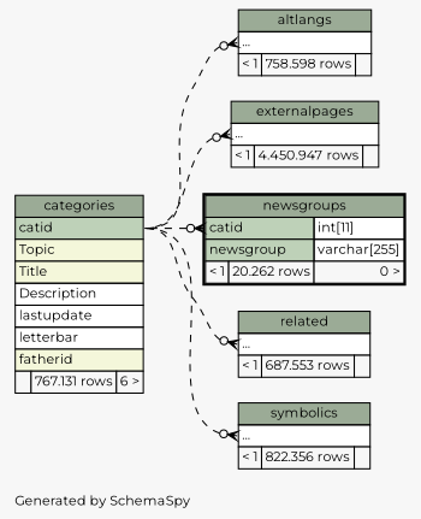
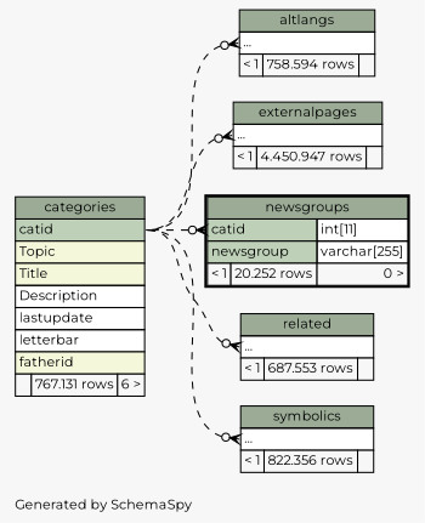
  digraph {
    bgcolor="#f7f7f7"
    fontname=Montserrat
    fontsize=11
    label="\nGenerated by SchemaSpy"
    labeljust=l
    nodesep=0.18
    rankdir=RL
    ranksep=0.46
    node [fontname=Montserrat fontsize=11 shape=plaintext]
    edge [arrowhead=none arrowsize=0.8 arrowtail=crowodot dir=back fontname=Montserrat headport="catid:e" style=dashed tailport="elipses:w"]
    n1 [label=<     <TABLE BORDER="0" CELLBORDER="1" CELLSPACING="0" BGCOLOR="#ffffff">       <TR><TD COLSPAN="3" BGCOLOR="#9bab96" ALIGN="CENTER">categories</TD></TR>       <TR><TD PORT="catid" COLSPAN="3" BGCOLOR="#bed1b8" ALIGN="LEFT">catid</TD></TR>       <TR><TD PORT="Topic" COLSPAN="3" BGCOLOR="#f4f7da" ALIGN="LEFT">Topic</TD></TR>       <TR><TD PORT="Title" COLSPAN="3" BGCOLOR="#f4f7da" ALIGN="LEFT">Title</TD></TR>       <TR><TD PORT="Description" COLSPAN="3" ALIGN="LEFT">Description</TD></TR>       <TR><TD PORT="lastupdate" COLSPAN="3" ALIGN="LEFT">lastupdate</TD></TR>       <TR><TD PORT="letterbar" COLSPAN="3" ALIGN="LEFT">letterbar</TD></TR>       <TR><TD PORT="fatherid" COLSPAN="3" BGCOLOR="#f4f7da" ALIGN="LEFT">fatherid</TD></TR>       <TR><TD ALIGN="LEFT" BGCOLOR="#f7f7f7">  </TD><TD ALIGN="RIGHT" BGCOLOR="#f7f7f7">767.131 rows</TD><TD ALIGN="RIGHT" BGCOLOR="#f7f7f7">6 &gt;</TD></TR>     </TABLE>>]
-   n2 [label=<     <TABLE BORDER="0" CELLBORDER="1" CELLSPACING="0" BGCOLOR="#ffffff">       <TR><TD COLSPAN="3" BGCOLOR="#9bab96" ALIGN="CENTER">altlangs</TD></TR>       <TR><TD PORT="elipses" COLSPAN="3" ALIGN="LEFT">...</TD></TR>       <TR><TD ALIGN="LEFT" BGCOLOR="#f7f7f7">&lt; 1</TD><TD ALIGN="RIGHT" BGCOLOR="#f7f7f7">758.598 rows</TD><TD ALIGN="RIGHT" BGCOLOR="#f7f7f7">  </TD></TR>     </TABLE>>]
+   n2 [label=<     <TABLE BORDER="0" CELLBORDER="1" CELLSPACING="0" BGCOLOR="#ffffff">       <TR><TD COLSPAN="3" BGCOLOR="#9bab96" ALIGN="CENTER">altlangs</TD></TR>       <TR><TD PORT="elipses" COLSPAN="3" ALIGN="LEFT">...</TD></TR>       <TR><TD ALIGN="LEFT" BGCOLOR="#f7f7f7">&lt; 1</TD><TD ALIGN="RIGHT" BGCOLOR="#f7f7f7">758.594 rows</TD><TD ALIGN="RIGHT" BGCOLOR="#f7f7f7">  </TD></TR>     </TABLE>>]
    n3 [label=<     <TABLE BORDER="0" CELLBORDER="1" CELLSPACING="0" BGCOLOR="#ffffff">       <TR><TD COLSPAN="3" BGCOLOR="#9bab96" ALIGN="CENTER">externalpages</TD></TR>       <TR><TD PORT="elipses" COLSPAN="3" ALIGN="LEFT">...</TD></TR>       <TR><TD ALIGN="LEFT" BGCOLOR="#f7f7f7">&lt; 1</TD><TD ALIGN="RIGHT" BGCOLOR="#f7f7f7">4.450.947 rows</TD><TD ALIGN="RIGHT" BGCOLOR="#f7f7f7">  </TD></TR>     </TABLE>>]
-   n4 [label=<     <TABLE BORDER="2" CELLBORDER="1" CELLSPACING="0" BGCOLOR="#ffffff">       <TR><TD COLSPAN="3" BGCOLOR="#9bab96" ALIGN="CENTER">newsgroups</TD></TR>       <TR><TD PORT="catid" COLSPAN="2" BGCOLOR="#bed1b8" ALIGN="LEFT">catid</TD><TD PORT="catid.type" ALIGN="LEFT">int[11]</TD></TR>       <TR><TD PORT="newsgroup" COLSPAN="2" BGCOLOR="#bed1b8" ALIGN="LEFT">newsgroup</TD><TD PORT="newsgroup.type" ALIGN="LEFT">varchar[255]</TD></TR>       <TR><TD ALIGN="LEFT" BGCOLOR="#f7f7f7">&lt; 1</TD><TD ALIGN="RIGHT" BGCOLOR="#f7f7f7">20.262 rows</TD><TD ALIGN="RIGHT" BGCOLOR="#f7f7f7">0 &gt;</TD></TR>     </TABLE>>]
+   n4 [label=<     <TABLE BORDER="2" CELLBORDER="1" CELLSPACING="0" BGCOLOR="#ffffff">       <TR><TD COLSPAN="3" BGCOLOR="#9bab96" ALIGN="CENTER">newsgroups</TD></TR>       <TR><TD PORT="catid" COLSPAN="2" BGCOLOR="#bed1b8" ALIGN="LEFT">catid</TD><TD PORT="catid.type" ALIGN="LEFT">int[11]</TD></TR>       <TR><TD PORT="newsgroup" COLSPAN="2" BGCOLOR="#bed1b8" ALIGN="LEFT">newsgroup</TD><TD PORT="newsgroup.type" ALIGN="LEFT">varchar[255]</TD></TR>       <TR><TD ALIGN="LEFT" BGCOLOR="#f7f7f7">&lt; 1</TD><TD ALIGN="RIGHT" BGCOLOR="#f7f7f7">20.252 rows</TD><TD ALIGN="RIGHT" BGCOLOR="#f7f7f7">0 &gt;</TD></TR>     </TABLE>>]
    n5 [label=<     <TABLE BORDER="0" CELLBORDER="1" CELLSPACING="0" BGCOLOR="#ffffff">       <TR><TD COLSPAN="3" BGCOLOR="#9bab96" ALIGN="CENTER">related</TD></TR>       <TR><TD PORT="elipses" COLSPAN="3" ALIGN="LEFT">...</TD></TR>       <TR><TD ALIGN="LEFT" BGCOLOR="#f7f7f7">&lt; 1</TD><TD ALIGN="RIGHT" BGCOLOR="#f7f7f7">687.553 rows</TD><TD ALIGN="RIGHT" BGCOLOR="#f7f7f7">  </TD></TR>     </TABLE>>]
    n6 [label=<     <TABLE BORDER="0" CELLBORDER="1" CELLSPACING="0" BGCOLOR="#ffffff">       <TR><TD COLSPAN="3" BGCOLOR="#9bab96" ALIGN="CENTER">symbolics</TD></TR>       <TR><TD PORT="elipses" COLSPAN="3" ALIGN="LEFT">...</TD></TR>       <TR><TD ALIGN="LEFT" BGCOLOR="#f7f7f7">&lt; 1</TD><TD ALIGN="RIGHT" BGCOLOR="#f7f7f7">822.356 rows</TD><TD ALIGN="RIGHT" BGCOLOR="#f7f7f7">  </TD></TR>     </TABLE>>]
    n2 -> n1
    n3 -> n1
    n4 -> n1 [tailport="catid:w"]
    n5 -> n1
    n6 -> n1
  }
